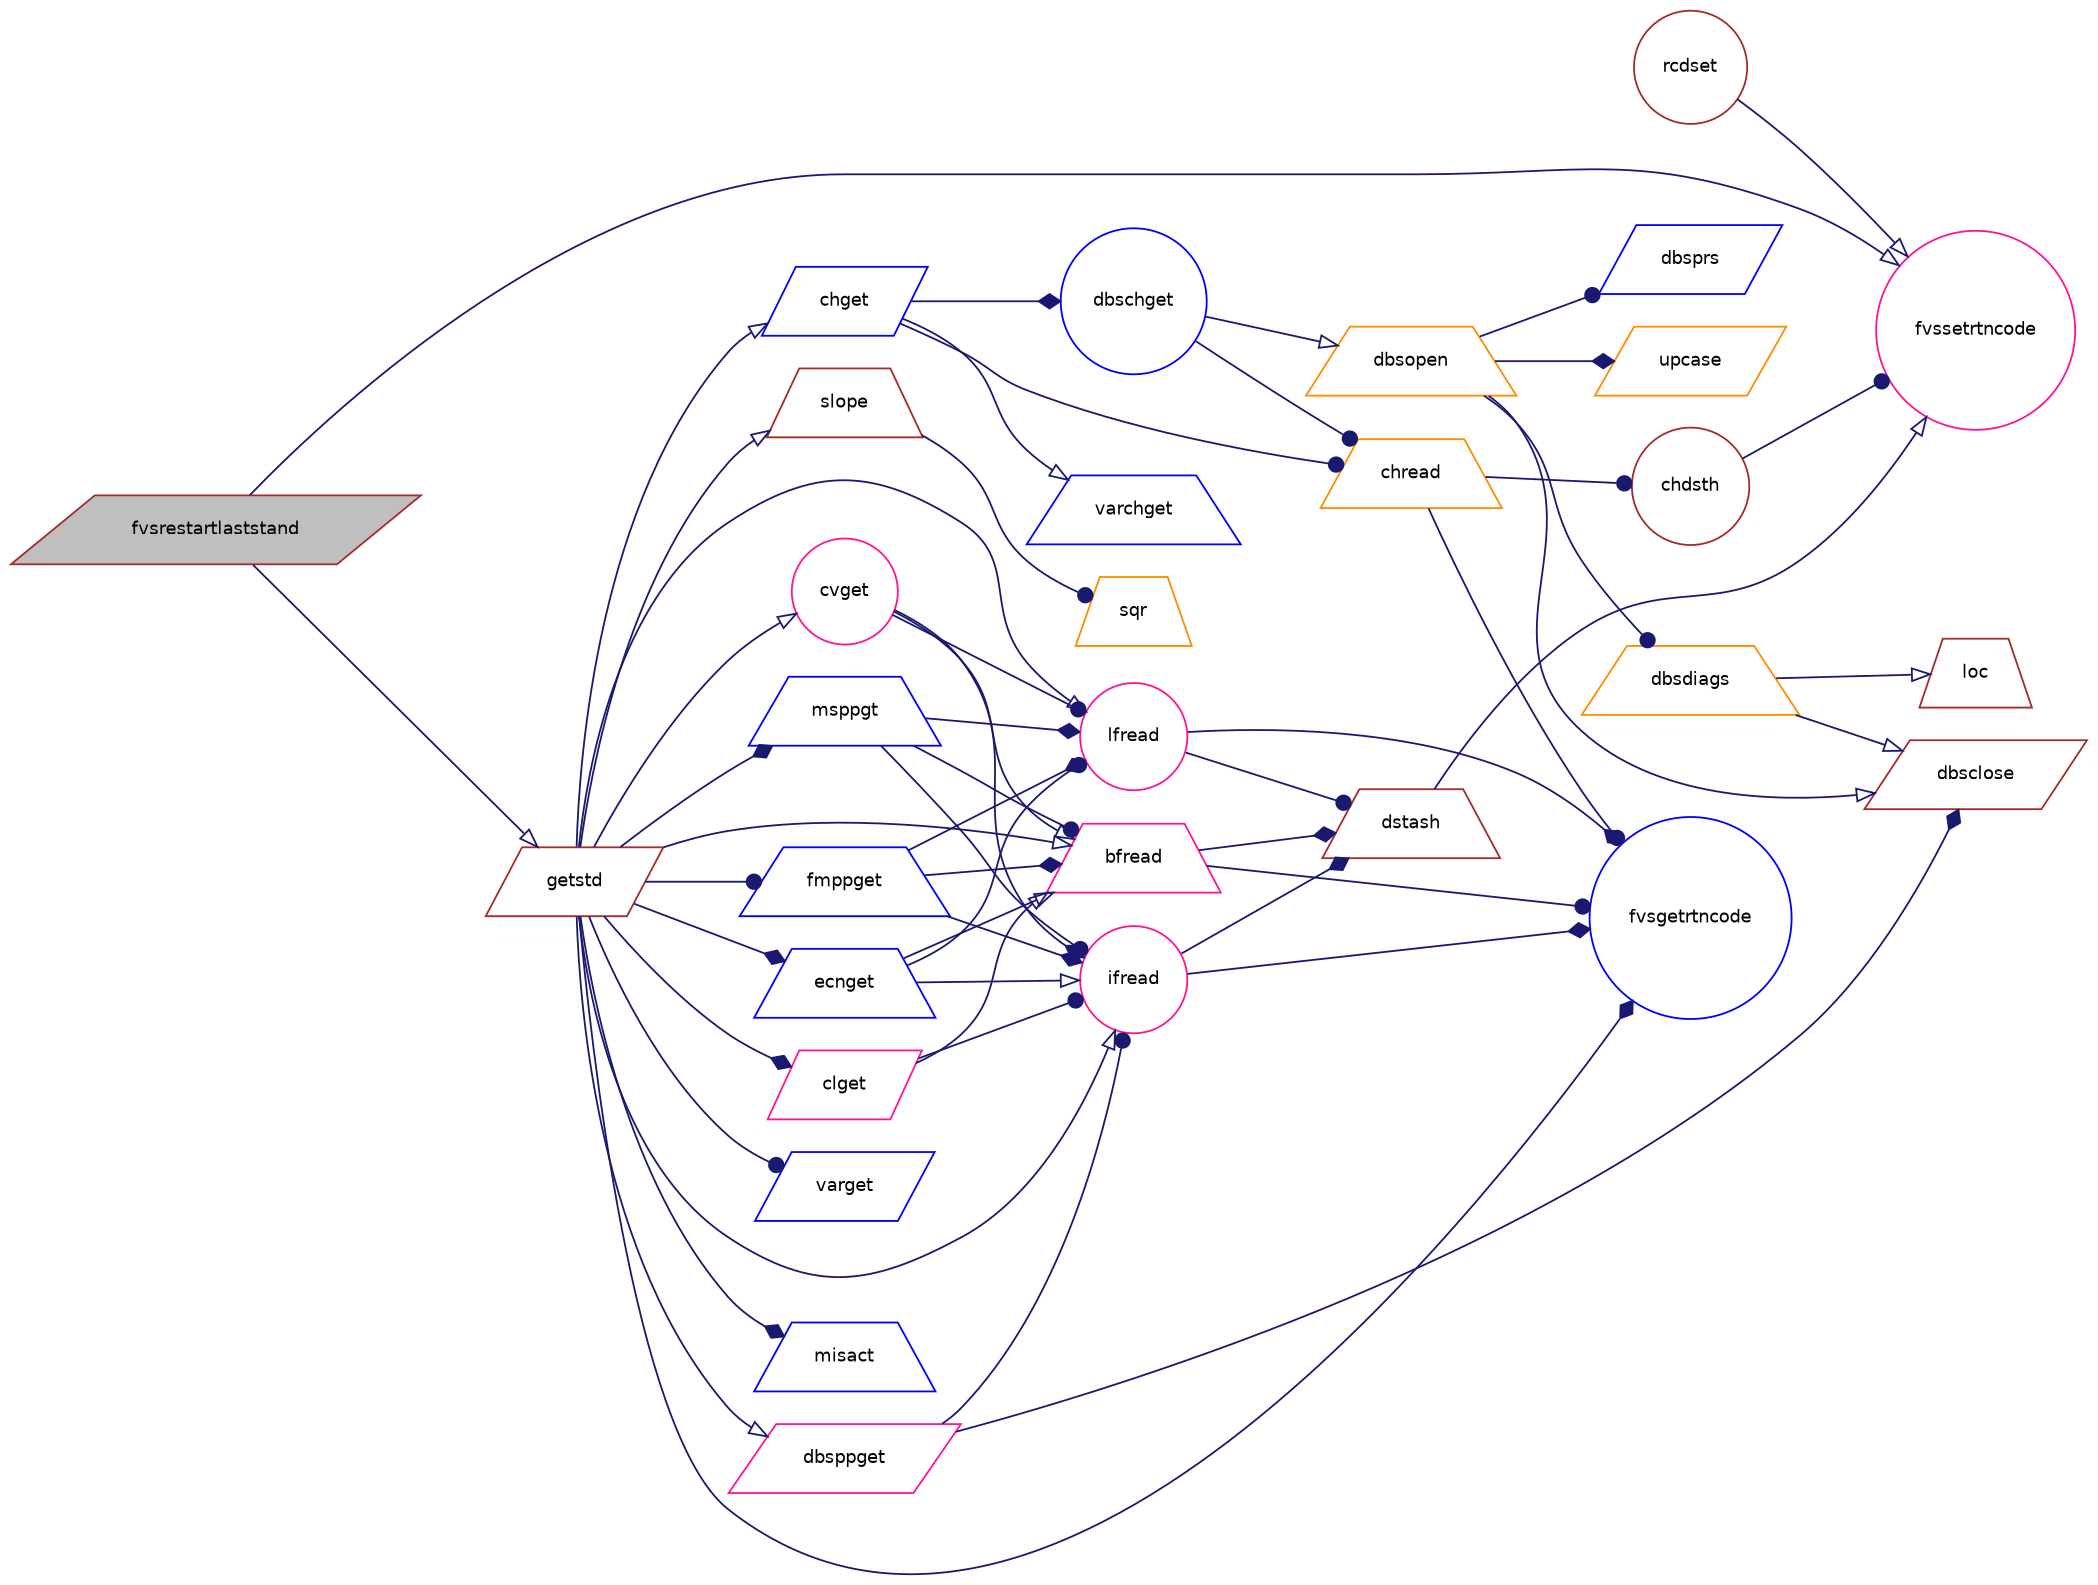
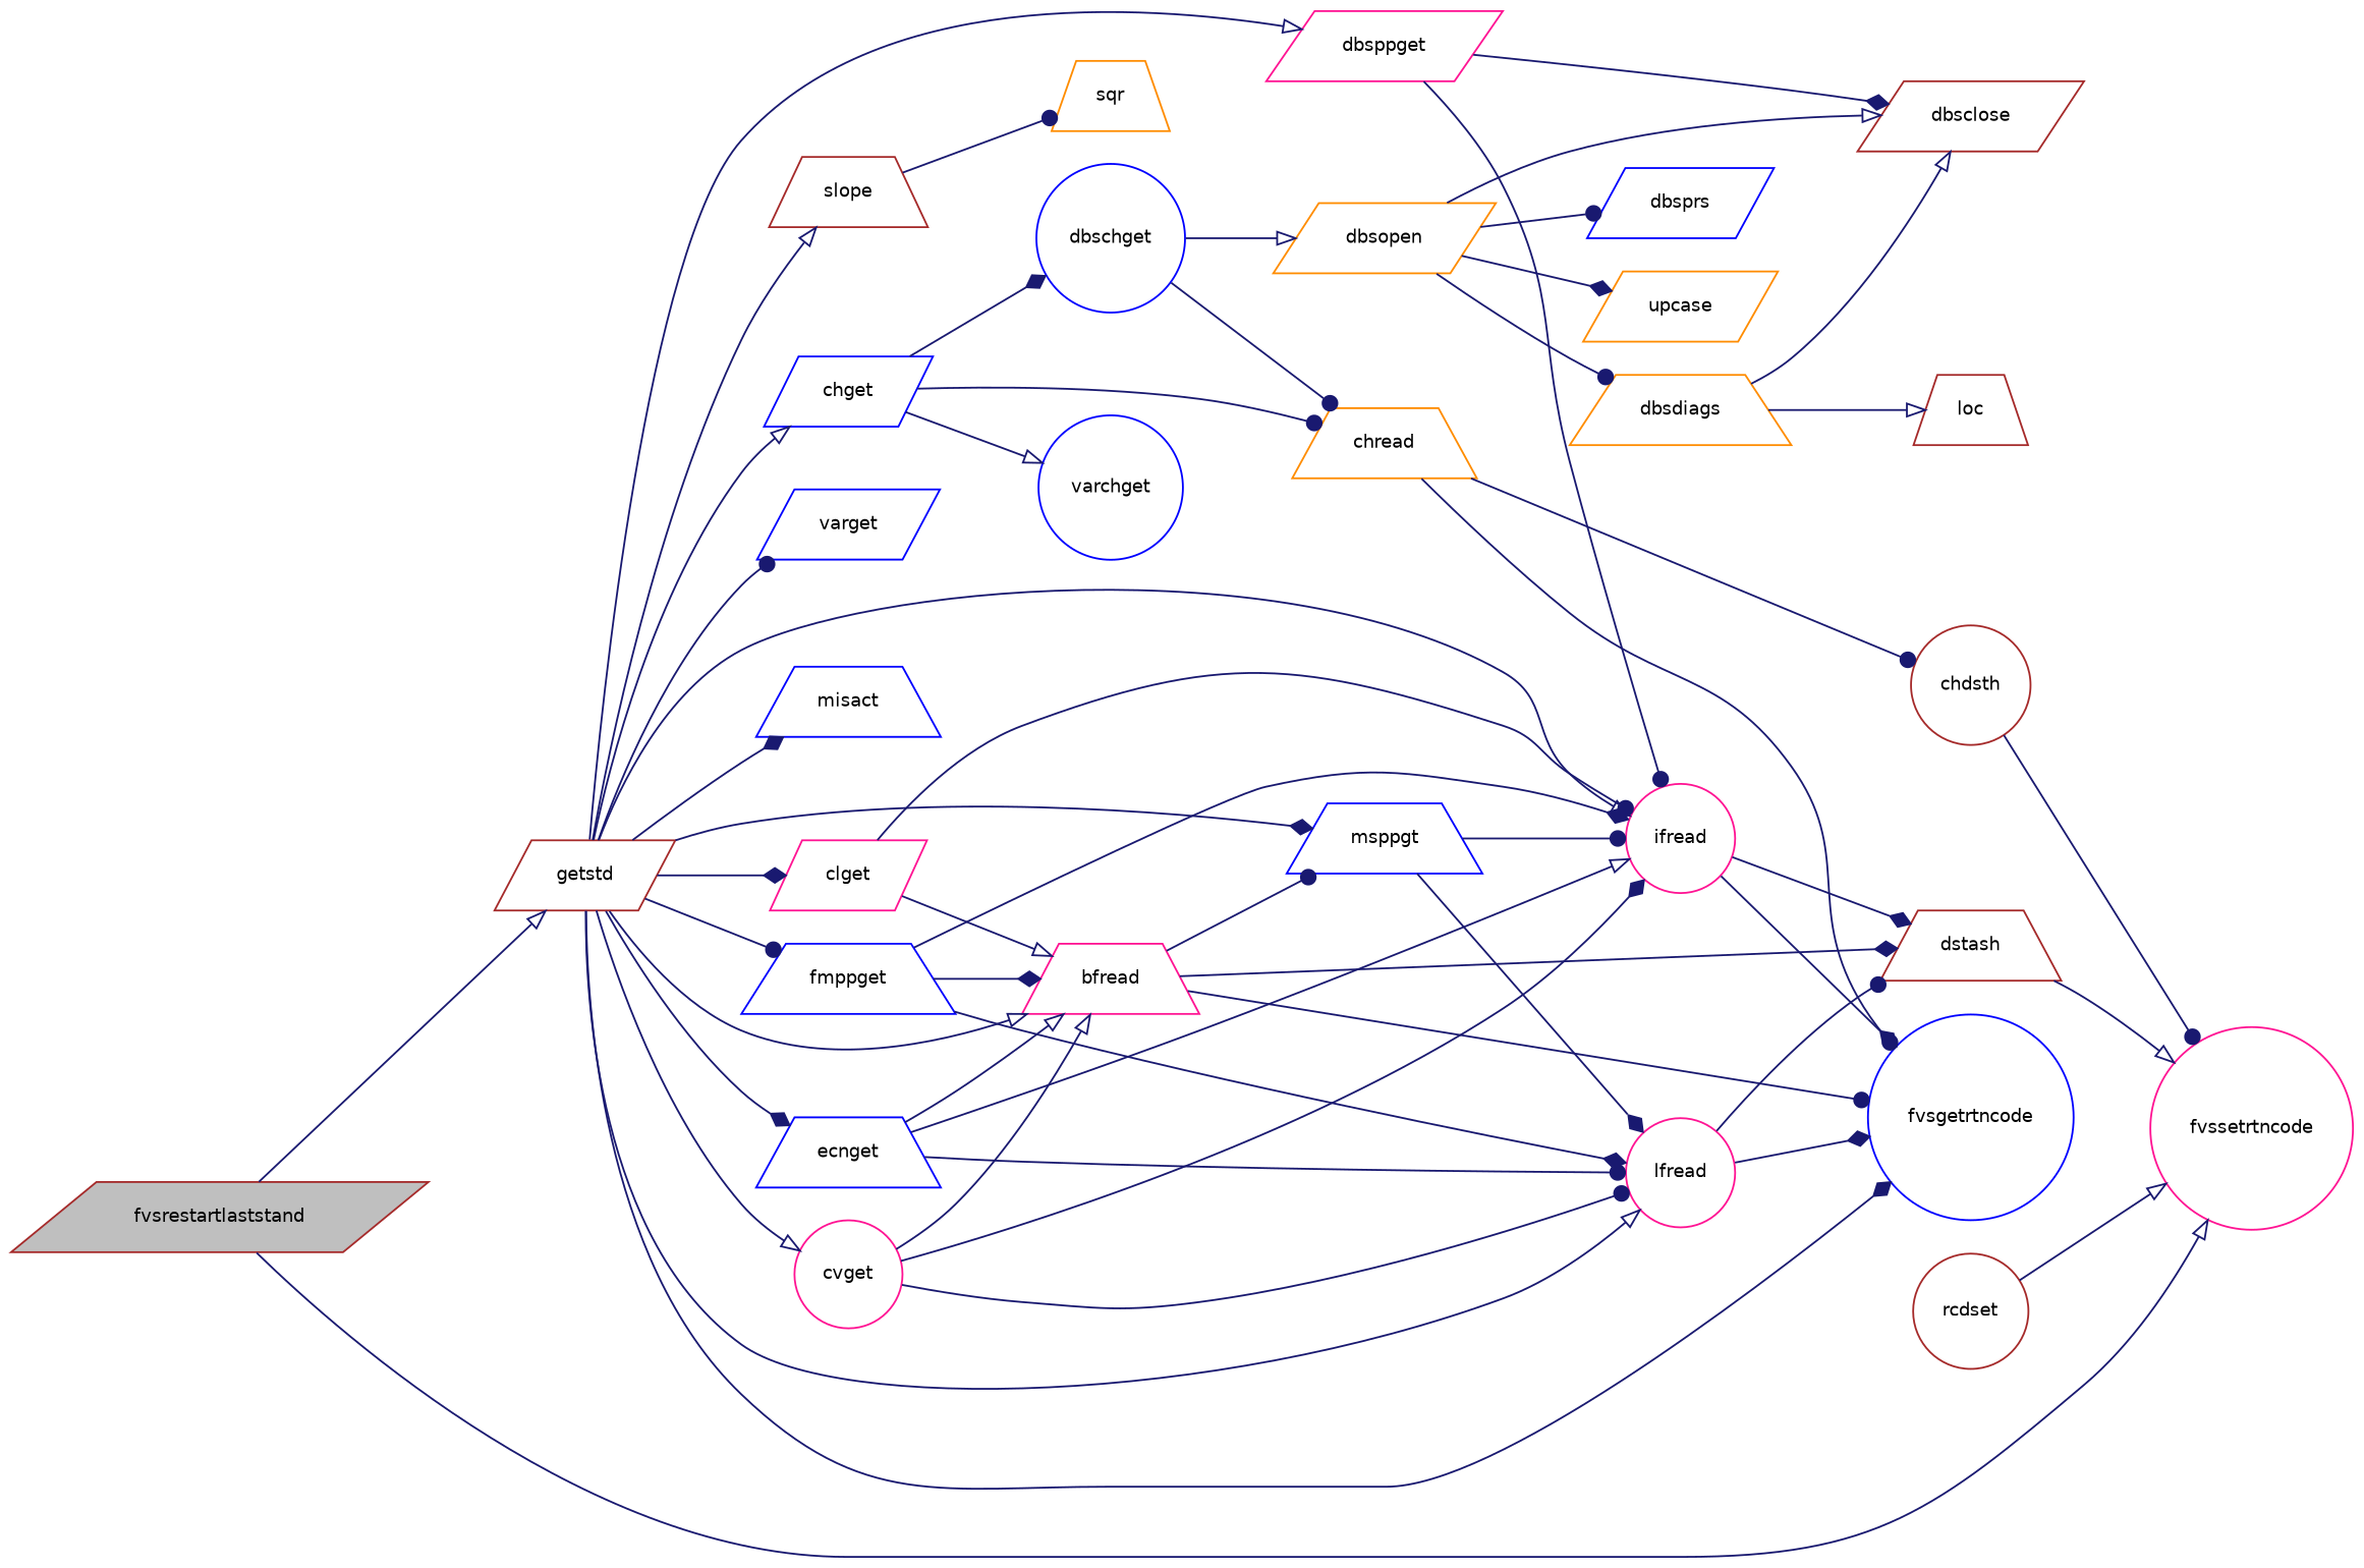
  digraph {
    rankdir=LR
    node [color=blue fillcolor=white fontname=Helvetica fontsize=10 shape=trapezium style=filled]
    edge [arrowhead=onormal color=midnightblue fontname=Helvetica fontsize=10 labelfontname=Helvetica labelfontsize=10 style=solid]
    n1 [color=brown fillcolor=grey75 fontcolor=black height=0.2 label=fvsrestartlaststand shape=parallelogram width=0.4]
    n2 [color=deeppink height=0.2 label=fvssetrtncode shape=circle width=0.4]
    n3 [color=brown height=0.2 label=getstd shape=parallelogram width=0.4]
    n4 [color=deeppink height=0.2 label=ifread shape=circle width=0.4]
    n5 [height=0.2 label=fvsgetrtncode shape=circle width=0.4]
    n6 [color=deeppink height=0.2 label=lfread shape=circle width=0.4]
    n7 [color=deeppink height=0.2 label=bfread width=0.4]
    n8 [color=brown height=0.2 label=slope width=0.4]
    n9 [height=0.2 label=varget shape=parallelogram width=0.4]
    n10 [color=deeppink height=0.2 label=cvget shape=circle width=0.4]
    n11 [height=0.2 label=misact width=0.4]
    n12 [height=0.2 label=msppgt width=0.4]
    n13 [height=0.2 label=fmppget width=0.4]
    n14 [height=0.2 label=ecnget width=0.4]
    n15 [color=deeppink height=0.2 label=dbsppget shape=parallelogram width=0.4]
    n16 [color=deeppink height=0.2 label=clget shape=parallelogram width=0.4]
    n17 [height=0.2 label=chget shape=parallelogram width=0.4]
    n18 [color=brown height=0.2 label=dstash width=0.4]
    n19 [color=darkorange height=0.2 label=sqr width=0.4]
    n20 [color=brown height=0.2 label=dbsclose shape=parallelogram width=0.4]
    n21 [color=darkorange height=0.2 label=chread width=0.4]
    n22 [height=0.2 label=dbschget shape=circle width=0.4]
-   n23 [height=0.2 label=varchget width=0.4]
+   n23 [height=0.2 label=varchget shape=circle width=0.4]
    n24 [color=brown height=0.2 label=chdsth shape=circle width=0.4]
-   n25 [color=darkorange height=0.2 label=dbsopen width=0.4]
+   n25 [color=darkorange height=0.2 label=dbsopen shape=parallelogram width=0.4]
    n26 [color=darkorange height=0.2 label=upcase shape=parallelogram width=0.4]
    n27 [height=0.2 label=dbsprs shape=parallelogram width=0.4]
    n28 [color=darkorange height=0.2 label=dbsdiags width=0.4]
    n29 [color=brown height=0.2 label=loc width=0.4]
    n30 [color=brown height=0.2 label=rcdset shape=circle width=0.4]
    n1 -> n2
    n1 -> n3
    n3 -> n4
    n3 -> n5 [arrowhead=diamond]
    n3 -> n6
    n3 -> n7
    n3 -> n8
    n3 -> n9 [arrowhead=dot]
    n3 -> n10
    n3 -> n11 [arrowhead=diamond]
    n3 -> n12 [arrowhead=diamond]
    n3 -> n13 [arrowhead=dot]
    n3 -> n14 [arrowhead=diamond]
    n3 -> n15
    n3 -> n16 [arrowhead=diamond]
    n3 -> n17
    n4 -> n5 [arrowhead=diamond]
    n4 -> n18 [arrowhead=diamond]
    n6 -> n5 [arrowhead=diamond]
    n6 -> n18 [arrowhead=dot]
    n7 -> n5 [arrowhead=dot]
    n7 -> n18 [arrowhead=diamond]
    n8 -> n19 [arrowhead=dot]
    n10 -> n4 [arrowhead=diamond]
    n10 -> n6 [arrowhead=dot]
    n10 -> n7
    n12 -> n4 [arrowhead=dot]
    n12 -> n6 [arrowhead=diamond]
-   n12 -> n7 [arrowhead=dot]
+   n7 -> n12 [arrowhead=dot]
    n13 -> n4 [arrowhead=diamond]
    n13 -> n6 [arrowhead=diamond]
    n13 -> n7 [arrowhead=diamond]
    n14 -> n4
    n14 -> n6 [arrowhead=dot]
    n14 -> n7
    n15 -> n4 [arrowhead=dot]
    n15 -> n20 [arrowhead=diamond]
    n16 -> n4 [arrowhead=dot]
    n16 -> n7
    n17 -> n21 [arrowhead=dot]
    n17 -> n22 [arrowhead=diamond]
    n17 -> n23
    n18 -> n2
    n21 -> n5 [arrowhead=dot]
    n21 -> n24 [arrowhead=dot]
    n22 -> n21 [arrowhead=dot]
    n22 -> n25
    n24 -> n2 [arrowhead=dot]
    n25 -> n20
    n25 -> n26 [arrowhead=diamond]
    n25 -> n27 [arrowhead=dot]
    n25 -> n28 [arrowhead=dot]
    n28 -> n20
    n28 -> n29
    n30 -> n2
  }
